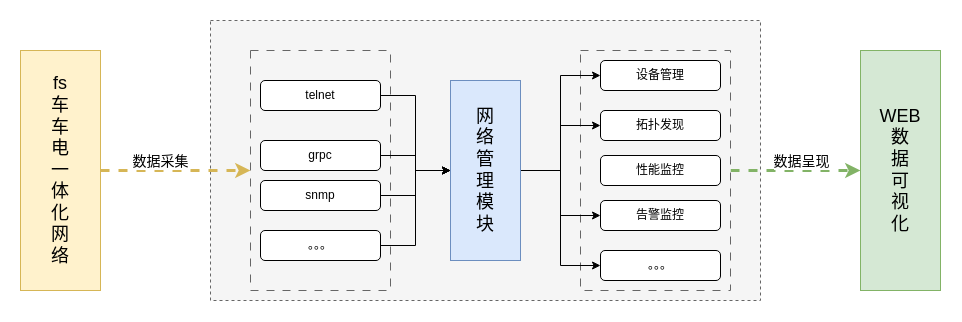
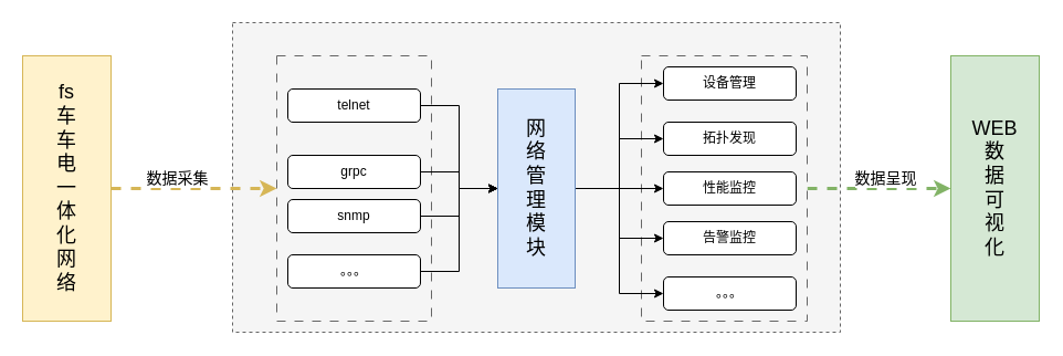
  <mxCell id="0" />
  <mxCell id="1" parent="0" />
  <mxCell id="2" value="" style="rounded=0;whiteSpace=wrap;html=1;dashed=1;fillColor=#f5f5f5;fontColor=#333333;strokeColor=#666666;" vertex="1" parent="1"><mxGeometry x="210" y="20" width="550" height="280" as="geometry" /></mxCell>
  <mxCell id="3" style="edgeStyle=orthogonalEdgeStyle;rounded=0;orthogonalLoop=1;jettySize=auto;html=1;entryX=0;entryY=0.5;entryDx=0;entryDy=0;strokeWidth=3;dashed=1;fillColor=#d5e8d4;strokeColor=#82b366;" edge="1" parent="1" source="5" target="10"><mxGeometry relative="1" as="geometry" /></mxCell>
  <mxCell id="4" value="&lt;font style=&quot;font-size: 14px;&quot;&gt;数据呈现&lt;/font&gt;" style="edgeLabel;html=1;align=center;verticalAlign=middle;resizable=0;points=[];" vertex="1" connectable="0" parent="3"><mxGeometry x="-0.067" y="-1" relative="1" as="geometry"><mxPoint x="9" y="-11" as="offset" /></mxGeometry></mxCell>
  <mxCell id="5" value="" style="rounded=0;whiteSpace=wrap;html=1;dashed=1;dashPattern=8 8;fillColor=#f5f5f5;fontColor=#333333;strokeColor=#666666;" vertex="1" parent="1"><mxGeometry x="580" y="50" width="150" height="240" as="geometry" /></mxCell>
  <mxCell id="6" value="" style="rounded=0;whiteSpace=wrap;html=1;dashed=1;dashPattern=8 8;fillColor=#f5f5f5;fontColor=#333333;strokeColor=#666666;" vertex="1" parent="1"><mxGeometry x="250" y="50" width="140" height="240" as="geometry" /></mxCell>
  <mxCell id="7" style="edgeStyle=orthogonalEdgeStyle;rounded=0;orthogonalLoop=1;jettySize=auto;html=1;entryX=0;entryY=0.5;entryDx=0;entryDy=0;dashed=1;strokeWidth=3;fillColor=#fff2cc;strokeColor=#d6b656;" edge="1" parent="1" source="9" target="6"><mxGeometry relative="1" as="geometry" /></mxCell>
  <mxCell id="8" value="&lt;font style=&quot;font-size: 14px;&quot;&gt;数据采集&lt;/font&gt;" style="edgeLabel;html=1;align=center;verticalAlign=middle;resizable=0;points=[];" vertex="1" connectable="0" parent="7"><mxGeometry x="-0.219" y="-1" relative="1" as="geometry"><mxPoint y="-11" as="offset" /></mxGeometry></mxCell>
  <mxCell id="9" value="&lt;font style=&quot;font-size: 18px;&quot;&gt;fs&lt;br style=&quot;border-color: var(--border-color);&quot;&gt;车&lt;br style=&quot;border-color: var(--border-color);&quot;&gt;车&lt;br style=&quot;border-color: var(--border-color);&quot;&gt;电&lt;br style=&quot;border-color: var(--border-color);&quot;&gt;一&lt;br style=&quot;border-color: var(--border-color);&quot;&gt;体&lt;br style=&quot;border-color: var(--border-color);&quot;&gt;化&lt;br style=&quot;border-color: var(--border-color);&quot;&gt;网&lt;br style=&quot;border-color: var(--border-color);&quot;&gt;络&lt;/font&gt;" style="rounded=0;whiteSpace=wrap;html=1;fillColor=#fff2cc;strokeColor=#d6b656;" vertex="1" parent="1"><mxGeometry x="20" y="50" width="80" height="240" as="geometry" /></mxCell>
  <mxCell id="10" value="&lt;font style=&quot;font-size: 18px;&quot;&gt;WEB&lt;br&gt;数&lt;br style=&quot;border-color: var(--border-color);&quot;&gt;据&lt;br style=&quot;border-color: var(--border-color);&quot;&gt;可&lt;br style=&quot;border-color: var(--border-color);&quot;&gt;视&lt;br style=&quot;border-color: var(--border-color);&quot;&gt;化&lt;/font&gt;" style="rounded=0;whiteSpace=wrap;html=1;fillColor=#d5e8d4;strokeColor=#82b366;" vertex="1" parent="1"><mxGeometry x="860" y="50" width="80" height="240" as="geometry" /></mxCell>
  <mxCell id="11" style="edgeStyle=orthogonalEdgeStyle;rounded=0;orthogonalLoop=1;jettySize=auto;html=1;" edge="1" parent="1" source="16" target="25"><mxGeometry relative="1" as="geometry" /></mxCell>
  <mxCell id="12" style="edgeStyle=orthogonalEdgeStyle;rounded=0;orthogonalLoop=1;jettySize=auto;html=1;exitX=1;exitY=0.5;exitDx=0;exitDy=0;entryX=0;entryY=0.5;entryDx=0;entryDy=0;" edge="1" parent="1" source="16" target="26"><mxGeometry relative="1" as="geometry" /></mxCell>
+ <mxCell id="13" style="edgeStyle=orthogonalEdgeStyle;rounded=0;orthogonalLoop=1;jettySize=auto;html=1;exitX=1;exitY=0.5;exitDx=0;exitDy=0;entryX=0;entryY=0.5;entryDx=0;entryDy=0;" edge="1" parent="1" source="16" target="27"><mxGeometry relative="1" as="geometry" /></mxCell>
  <mxCell id="14" style="edgeStyle=orthogonalEdgeStyle;rounded=0;orthogonalLoop=1;jettySize=auto;html=1;exitX=1;exitY=0.5;exitDx=0;exitDy=0;entryX=0;entryY=0.5;entryDx=0;entryDy=0;" edge="1" parent="1" source="16" target="28"><mxGeometry relative="1" as="geometry" /></mxCell>
  <mxCell id="15" style="edgeStyle=orthogonalEdgeStyle;rounded=0;orthogonalLoop=1;jettySize=auto;html=1;exitX=1;exitY=0.5;exitDx=0;exitDy=0;" edge="1" parent="1" source="16" target="29"><mxGeometry relative="1" as="geometry" /></mxCell>
  <mxCell id="16" value="&lt;span style=&quot;font-size: 18px;&quot;&gt;网&lt;br&gt;络&lt;br&gt;管&lt;br&gt;理&lt;br&gt;模&lt;br&gt;块&lt;/span&gt;" style="rounded=0;whiteSpace=wrap;html=1;fillColor=#dae8fc;strokeColor=#6c8ebf;" vertex="1" parent="1"><mxGeometry x="450" y="80" width="70" height="180" as="geometry" /></mxCell>
  <mxCell id="17" style="edgeStyle=orthogonalEdgeStyle;rounded=0;orthogonalLoop=1;jettySize=auto;html=1;entryX=0;entryY=0.5;entryDx=0;entryDy=0;" edge="1" parent="1" source="18" target="16"><mxGeometry relative="1" as="geometry" /></mxCell>
  <mxCell id="18" value="telnet" style="rounded=1;whiteSpace=wrap;html=1;" vertex="1" parent="1"><mxGeometry x="260" y="80" width="120" height="30" as="geometry" /></mxCell>
  <mxCell id="19" style="edgeStyle=orthogonalEdgeStyle;rounded=0;orthogonalLoop=1;jettySize=auto;html=1;" edge="1" parent="1" source="20" target="16"><mxGeometry relative="1" as="geometry" /></mxCell>
  <mxCell id="20" value="snmp" style="rounded=1;whiteSpace=wrap;html=1;" vertex="1" parent="1"><mxGeometry x="260" y="180" width="120" height="30" as="geometry" /></mxCell>
  <mxCell id="21" style="edgeStyle=orthogonalEdgeStyle;rounded=0;orthogonalLoop=1;jettySize=auto;html=1;entryX=0;entryY=0.5;entryDx=0;entryDy=0;" edge="1" parent="1" source="22" target="16"><mxGeometry relative="1" as="geometry" /></mxCell>
  <mxCell id="22" value="grpc" style="rounded=1;whiteSpace=wrap;html=1;" vertex="1" parent="1"><mxGeometry x="260" y="140" width="120" height="30" as="geometry" /></mxCell>
  <mxCell id="23" style="edgeStyle=orthogonalEdgeStyle;rounded=0;orthogonalLoop=1;jettySize=auto;html=1;entryX=0;entryY=0.5;entryDx=0;entryDy=0;" edge="1" parent="1" source="24" target="16"><mxGeometry relative="1" as="geometry" /></mxCell>
  <mxCell id="24" value="。。。" style="rounded=1;whiteSpace=wrap;html=1;" vertex="1" parent="1"><mxGeometry x="260" y="230" width="120" height="30" as="geometry" /></mxCell>
  <mxCell id="25" value="设备管理" style="rounded=1;whiteSpace=wrap;html=1;" vertex="1" parent="1"><mxGeometry x="600" y="60" width="120" height="30" as="geometry" /></mxCell>
  <mxCell id="26" value="拓扑发现" style="rounded=1;whiteSpace=wrap;html=1;" vertex="1" parent="1"><mxGeometry x="600" y="110" width="120" height="30" as="geometry" /></mxCell>
  <mxCell id="27" value="性能监控" style="rounded=1;whiteSpace=wrap;html=1;" vertex="1" parent="1"><mxGeometry x="600" y="155" width="120" height="30" as="geometry" /></mxCell>
  <mxCell id="28" value="告警监控" style="rounded=1;whiteSpace=wrap;html=1;" vertex="1" parent="1"><mxGeometry x="600" y="200" width="120" height="30" as="geometry" /></mxCell>
  <mxCell id="29" value="。。。" style="rounded=1;whiteSpace=wrap;html=1;" vertex="1" parent="1"><mxGeometry x="600" y="250" width="120" height="30" as="geometry" /></mxCell>
